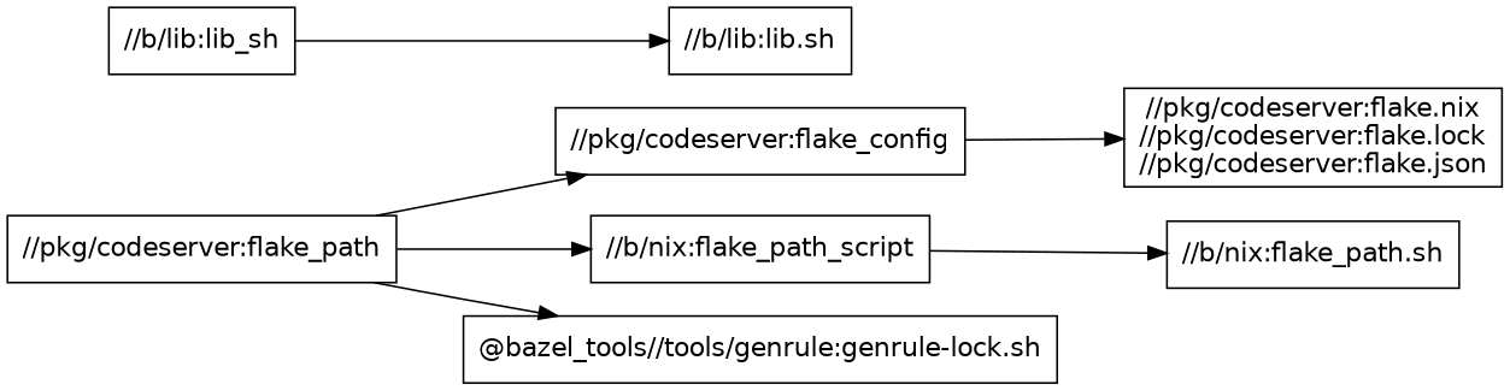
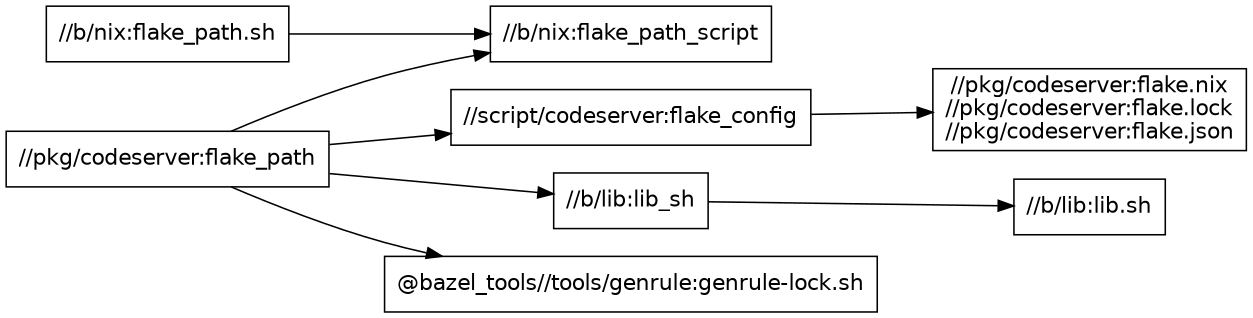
  digraph {
    fontname="DejaVu Sans"
    rankdir=LR
    node [fontname="DejaVu Sans" shape=box]
    edge [fontname="DejaVu Sans"]
    "//pkg/codeserver:flake_path"
-   "//pkg/codeserver:flake_config"
+   "//pkg/codeserver:flake_config" [label="//script/codeserver:flake_config"]
    "//b/nix:flake_path_script"
    "//b/lib:lib_sh"
    n5 [label="@bazel_tools//tools/genrule:genrule-lock.sh"]
    "//pkg/codeserver:flake.nix\n//pkg/codeserver:flake.lock\n//pkg/codeserver:flake.json"
    "//b/nix:flake_path.sh"
    "//b/lib:lib.sh"
    "//pkg/codeserver:flake_path" -> "//pkg/codeserver:flake_config"
    "//pkg/codeserver:flake_path" -> "//b/nix:flake_path_script"
+   "//pkg/codeserver:flake_path" -> "//b/lib:lib_sh"
    "//pkg/codeserver:flake_path" -> n5
    "//pkg/codeserver:flake_config" -> "//pkg/codeserver:flake.nix\n//pkg/codeserver:flake.lock\n//pkg/codeserver:flake.json"
-   "//b/nix:flake_path_script" -> "//b/nix:flake_path.sh"
+   "//b/nix:flake_path.sh" -> "//b/nix:flake_path_script"
    "//b/lib:lib_sh" -> "//b/lib:lib.sh"
  }
